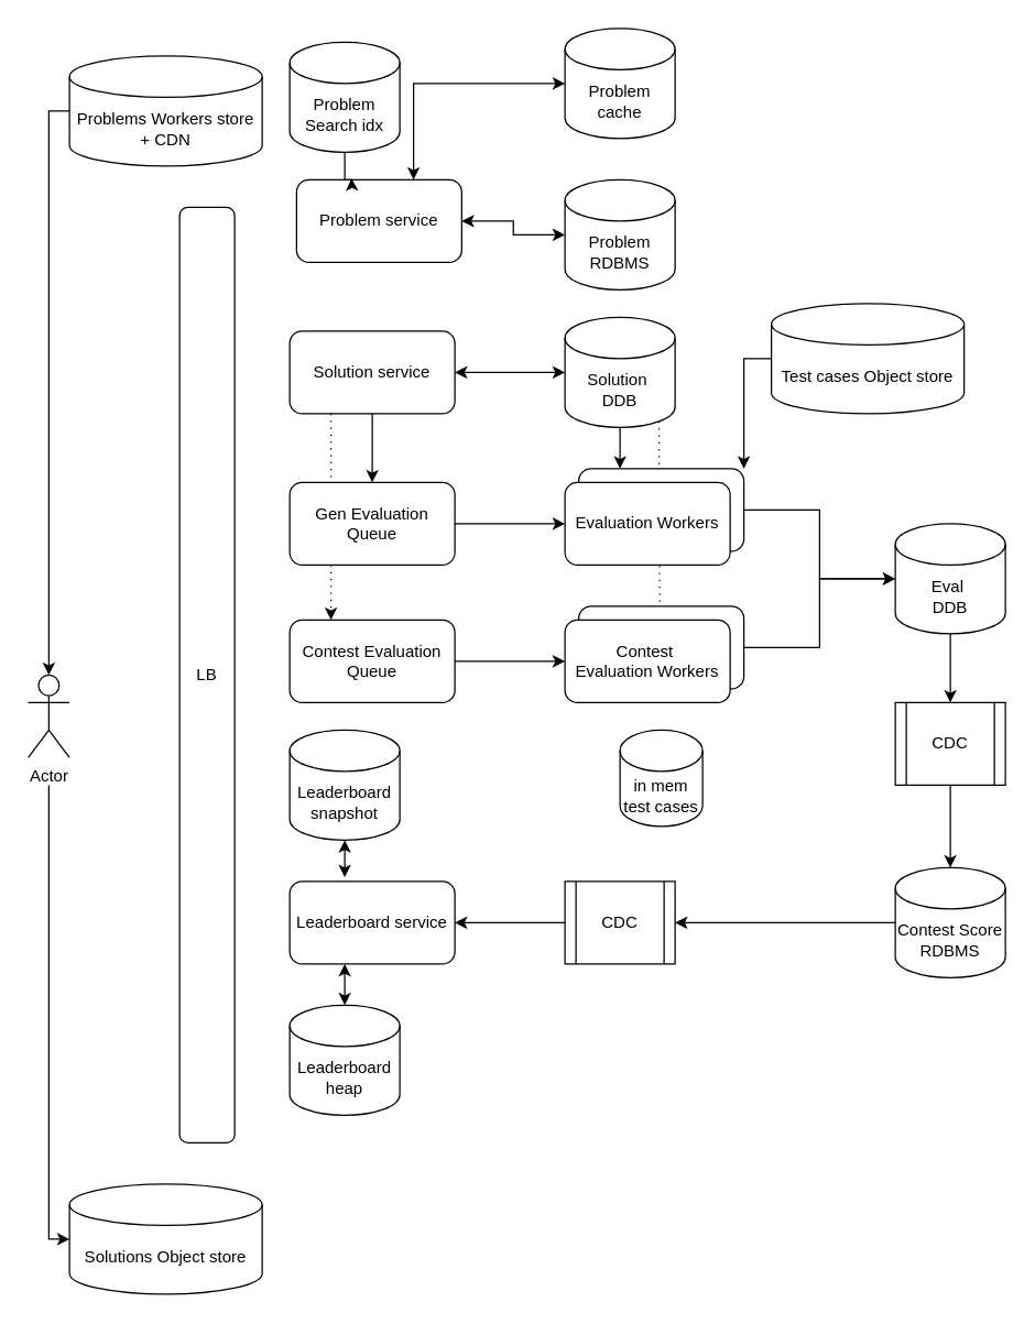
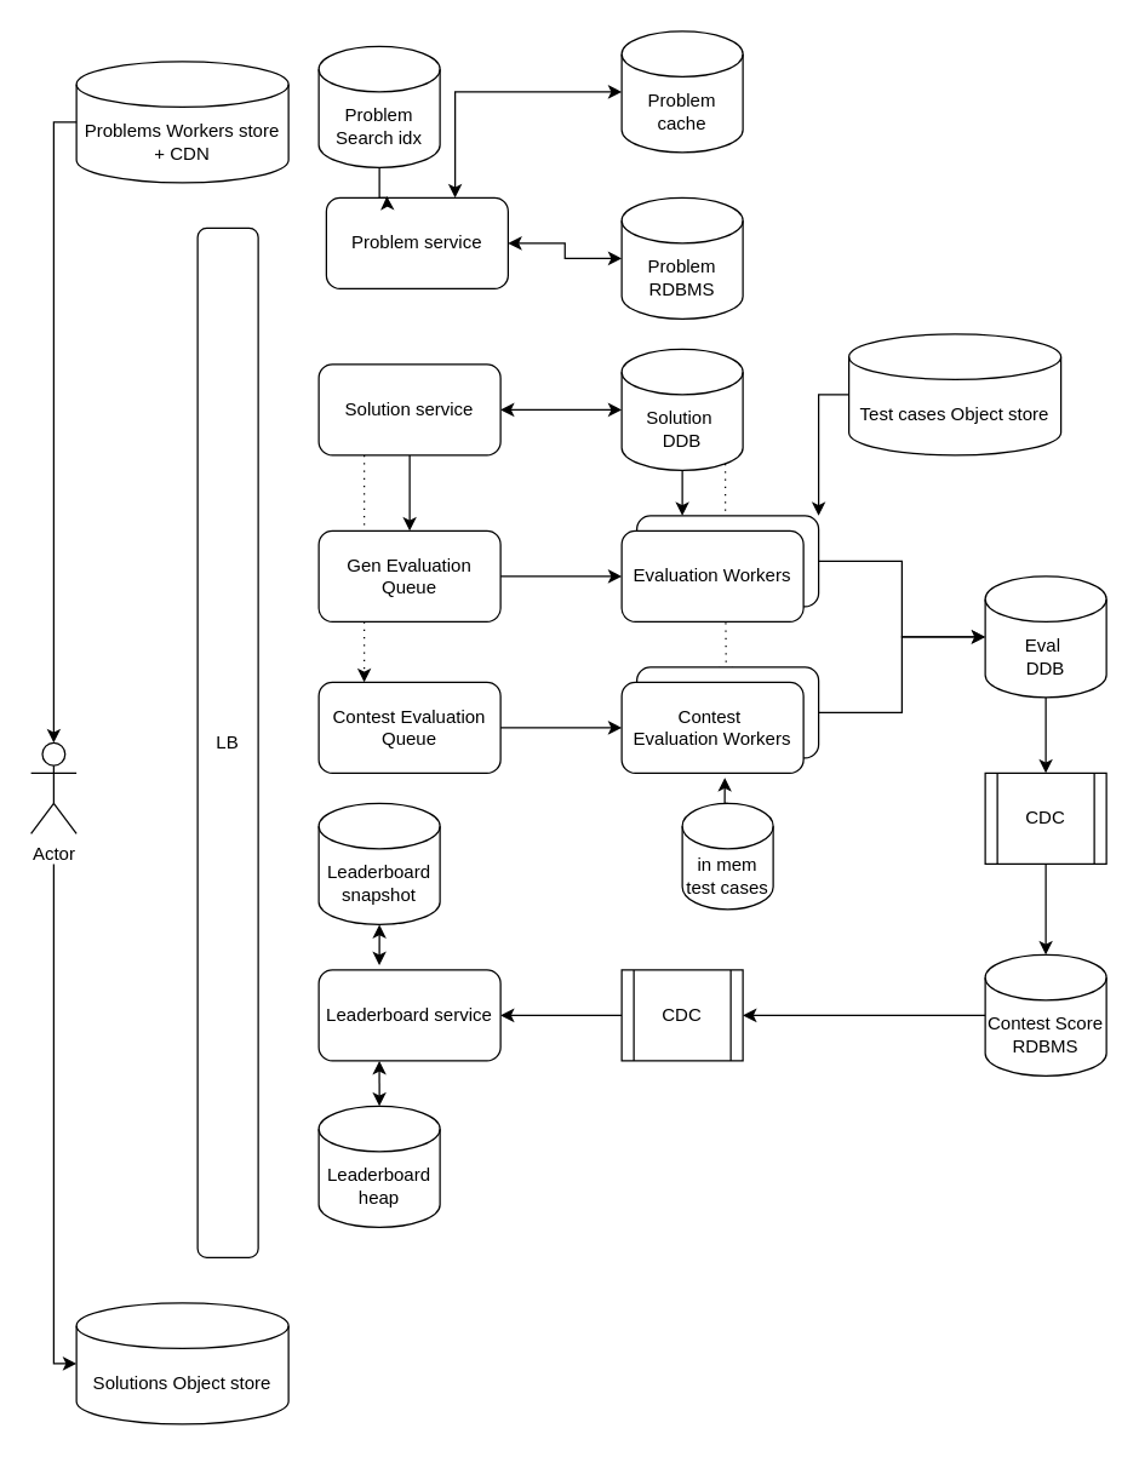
  <mxCell id="0" />
  <mxCell id="1" parent="0" />
  <mxCell id="2" style="edgeStyle=orthogonalEdgeStyle;rounded=0;orthogonalLoop=1;jettySize=auto;html=1;exitX=0.855;exitY=1;exitDx=0;exitDy=-4.35;exitPerimeter=0;entryX=0.575;entryY=-0.017;entryDx=0;entryDy=0;entryPerimeter=0;dashed=1;dashPattern=1 4;" edge="1" parent="1" source="29" target="23"><mxGeometry relative="1" as="geometry" /></mxCell>
  <mxCell id="3" style="edgeStyle=orthogonalEdgeStyle;rounded=0;orthogonalLoop=1;jettySize=auto;html=1;exitX=0.25;exitY=1;exitDx=0;exitDy=0;entryX=0.25;entryY=0;entryDx=0;entryDy=0;dashed=1;dashPattern=1 4;" edge="1" parent="1" source="27" target="22"><mxGeometry relative="1" as="geometry" /></mxCell>
  <mxCell id="4" value="" style="rounded=1;whiteSpace=wrap;html=1;" parent="1" vertex="1"><mxGeometry x="420" y="340" width="120" height="60" as="geometry" /></mxCell>
  <mxCell id="5" value="Actor" style="shape=umlActor;verticalLabelPosition=bottom;verticalAlign=top;html=1;outlineConnect=0;" parent="1" vertex="1"><mxGeometry x="20" y="490" width="30" height="60" as="geometry" /></mxCell>
  <mxCell id="6" value="LB" style="rounded=1;whiteSpace=wrap;html=1;" parent="1" vertex="1"><mxGeometry x="130" y="150" width="40" height="680" as="geometry" /></mxCell>
  <mxCell id="7" value="" style="edgeStyle=orthogonalEdgeStyle;rounded=0;orthogonalLoop=1;jettySize=auto;html=1;startArrow=classic;startFill=1;" parent="1" source="8" target="9" edge="1"><mxGeometry relative="1" as="geometry" /></mxCell>
  <mxCell id="8" value="Problem service" style="rounded=1;whiteSpace=wrap;html=1;" parent="1" vertex="1"><mxGeometry x="215" y="130" width="120" height="60" as="geometry" /></mxCell>
  <mxCell id="9" value="Problem RDBMS" style="shape=cylinder3;whiteSpace=wrap;html=1;boundedLbl=1;backgroundOutline=1;size=15;" parent="1" vertex="1"><mxGeometry x="410" y="130" width="80" height="80" as="geometry" /></mxCell>
  <mxCell id="10" value="Gen Evaluation Queue" style="rounded=1;whiteSpace=wrap;html=1;" parent="1" vertex="1"><mxGeometry x="210" y="350" width="120" height="60" as="geometry" /></mxCell>
  <mxCell id="11" value="Evaluation Workers" style="rounded=1;whiteSpace=wrap;html=1;" parent="1" vertex="1"><mxGeometry x="410" y="350" width="120" height="60" as="geometry" /></mxCell>
  <mxCell id="12" value="CDC" style="shape=process;whiteSpace=wrap;html=1;backgroundOutline=1;" parent="1" vertex="1"><mxGeometry x="650" y="510" width="80" height="60" as="geometry" /></mxCell>
  <mxCell id="13" value="Solutions Object store" style="shape=cylinder3;whiteSpace=wrap;html=1;boundedLbl=1;backgroundOutline=1;size=15;" parent="1" vertex="1"><mxGeometry x="50" y="860" width="140" height="80" as="geometry" /></mxCell>
  <mxCell id="14" style="edgeStyle=orthogonalEdgeStyle;rounded=0;orthogonalLoop=1;jettySize=auto;html=1;entryX=0;entryY=0.5;entryDx=0;entryDy=0;entryPerimeter=0;" parent="1" target="13" edge="1"><mxGeometry relative="1" as="geometry"><Array as="points"><mxPoint x="35" y="900" /></Array><mxPoint x="35" y="570" as="sourcePoint" /></mxGeometry></mxCell>
  <mxCell id="15" value="Problems Workers store + CDN" style="shape=cylinder3;whiteSpace=wrap;html=1;boundedLbl=1;backgroundOutline=1;size=15;" vertex="1" parent="1"><mxGeometry x="50" y="40" width="140" height="80" as="geometry" /></mxCell>
  <mxCell id="16" style="edgeStyle=orthogonalEdgeStyle;rounded=0;orthogonalLoop=1;jettySize=auto;html=1;entryX=0.5;entryY=0;entryDx=0;entryDy=0;entryPerimeter=0;" edge="1" parent="1" source="15" target="5"><mxGeometry relative="1" as="geometry"><Array as="points"><mxPoint x="35" y="80" /></Array></mxGeometry></mxCell>
  <mxCell id="17" value="Problem cache" style="shape=cylinder3;whiteSpace=wrap;html=1;boundedLbl=1;backgroundOutline=1;size=15;" vertex="1" parent="1"><mxGeometry x="410" y="20" width="80" height="80" as="geometry" /></mxCell>
  <mxCell id="18" style="edgeStyle=orthogonalEdgeStyle;rounded=0;orthogonalLoop=1;jettySize=auto;html=1;entryX=0;entryY=0.5;entryDx=0;entryDy=0;entryPerimeter=0;strokeColor=none;startArrow=classic;startFill=1;" edge="1" parent="1" source="8" target="17"><mxGeometry relative="1" as="geometry"><Array as="points"><mxPoint x="260" y="60" /></Array></mxGeometry></mxCell>
  <mxCell id="19" style="edgeStyle=orthogonalEdgeStyle;rounded=0;orthogonalLoop=1;jettySize=auto;html=1;entryX=0;entryY=0.5;entryDx=0;entryDy=0;entryPerimeter=0;startArrow=classic;startFill=1;" edge="1" parent="1" source="8" target="17"><mxGeometry relative="1" as="geometry"><Array as="points"><mxPoint x="300" y="60" /></Array></mxGeometry></mxCell>
  <mxCell id="20" style="edgeStyle=orthogonalEdgeStyle;rounded=0;orthogonalLoop=1;jettySize=auto;html=1;entryX=0;entryY=0.5;entryDx=0;entryDy=0;exitX=1;exitY=0.5;exitDx=0;exitDy=0;" edge="1" parent="1" source="10" target="11"><mxGeometry relative="1" as="geometry"><mxPoint x="280" y="260" as="targetPoint" /><Array as="points"><mxPoint x="360" y="380" /><mxPoint x="360" y="380" /></Array></mxGeometry></mxCell>
  <mxCell id="21" value="" style="rounded=1;whiteSpace=wrap;html=1;" vertex="1" parent="1"><mxGeometry x="420" y="440" width="120" height="60" as="geometry" /></mxCell>
  <mxCell id="22" value="Contest Evaluation Queue" style="rounded=1;whiteSpace=wrap;html=1;" vertex="1" parent="1"><mxGeometry x="210" y="450" width="120" height="60" as="geometry" /></mxCell>
  <mxCell id="23" value="&lt;div&gt;Contest&amp;nbsp;&lt;/div&gt;&lt;div&gt;Evaluation Workers&lt;/div&gt;" style="rounded=1;whiteSpace=wrap;html=1;" vertex="1" parent="1"><mxGeometry x="410" y="450" width="120" height="60" as="geometry" /></mxCell>
  <mxCell id="24" style="edgeStyle=orthogonalEdgeStyle;rounded=0;orthogonalLoop=1;jettySize=auto;html=1;entryX=0;entryY=0.5;entryDx=0;entryDy=0;exitX=1;exitY=0.5;exitDx=0;exitDy=0;" edge="1" parent="1" source="22" target="23"><mxGeometry relative="1" as="geometry"><mxPoint x="290" y="350" as="targetPoint" /><Array as="points"><mxPoint x="350" y="480" /><mxPoint x="350" y="480" /></Array></mxGeometry></mxCell>
  <mxCell id="25" value="" style="edgeStyle=orthogonalEdgeStyle;rounded=0;orthogonalLoop=1;jettySize=auto;html=1;startArrow=classic;startFill=1;" edge="1" parent="1" source="27" target="29"><mxGeometry relative="1" as="geometry" /></mxCell>
  <mxCell id="26" style="edgeStyle=orthogonalEdgeStyle;rounded=0;orthogonalLoop=1;jettySize=auto;html=1;entryX=0.5;entryY=0;entryDx=0;entryDy=0;" edge="1" parent="1" source="27" target="10"><mxGeometry relative="1" as="geometry" /></mxCell>
  <mxCell id="27" value="Solution service" style="rounded=1;whiteSpace=wrap;html=1;" vertex="1" parent="1"><mxGeometry x="210" y="240" width="120" height="60" as="geometry" /></mxCell>
  <mxCell id="28" style="edgeStyle=orthogonalEdgeStyle;rounded=0;orthogonalLoop=1;jettySize=auto;html=1;entryX=0.25;entryY=0;entryDx=0;entryDy=0;" edge="1" parent="1" source="29" target="4"><mxGeometry relative="1" as="geometry" /></mxCell>
  <mxCell id="29" value="&lt;div&gt;Solution&amp;nbsp;&lt;/div&gt;&lt;div&gt;DDB&lt;/div&gt;" style="shape=cylinder3;whiteSpace=wrap;html=1;boundedLbl=1;backgroundOutline=1;size=15;" vertex="1" parent="1"><mxGeometry x="410" y="230" width="80" height="80" as="geometry" /></mxCell>
  <mxCell id="30" value="Problem Search idx" style="shape=cylinder3;whiteSpace=wrap;html=1;boundedLbl=1;backgroundOutline=1;size=15;" vertex="1" parent="1"><mxGeometry x="210" y="30" width="80" height="80" as="geometry" /></mxCell>
  <mxCell id="31" style="edgeStyle=orthogonalEdgeStyle;rounded=0;orthogonalLoop=1;jettySize=auto;html=1;entryX=0.333;entryY=-0.017;entryDx=0;entryDy=0;entryPerimeter=0;" edge="1" parent="1" source="30" target="8"><mxGeometry relative="1" as="geometry" /></mxCell>
  <mxCell id="32" style="edgeStyle=orthogonalEdgeStyle;rounded=0;orthogonalLoop=1;jettySize=auto;html=1;entryX=1;entryY=0.5;entryDx=0;entryDy=0;" edge="1" parent="1" source="33" target="40"><mxGeometry relative="1" as="geometry" /></mxCell>
  <mxCell id="33" value="&lt;div&gt;Contest Score&lt;/div&gt;&lt;div&gt;RDBMS&lt;/div&gt;" style="shape=cylinder3;whiteSpace=wrap;html=1;boundedLbl=1;backgroundOutline=1;size=15;" vertex="1" parent="1"><mxGeometry x="650" y="630" width="80" height="80" as="geometry" /></mxCell>
  <mxCell id="34" style="edgeStyle=orthogonalEdgeStyle;rounded=0;orthogonalLoop=1;jettySize=auto;html=1;exitX=1;exitY=0.5;exitDx=0;exitDy=0;entryX=0;entryY=0.5;entryDx=0;entryDy=0;entryPerimeter=0;" edge="1" parent="1" source="4" target="36"><mxGeometry relative="1" as="geometry" /></mxCell>
  <mxCell id="35" style="edgeStyle=orthogonalEdgeStyle;rounded=0;orthogonalLoop=1;jettySize=auto;html=1;entryX=0.5;entryY=0;entryDx=0;entryDy=0;" edge="1" parent="1" source="36" target="12"><mxGeometry relative="1" as="geometry" /></mxCell>
  <mxCell id="36" value="&lt;div&gt;Eval&amp;nbsp;&lt;/div&gt;&lt;div&gt;DDB&lt;/div&gt;" style="shape=cylinder3;whiteSpace=wrap;html=1;boundedLbl=1;backgroundOutline=1;size=15;" vertex="1" parent="1"><mxGeometry x="650" y="380" width="80" height="80" as="geometry" /></mxCell>
  <mxCell id="37" style="edgeStyle=orthogonalEdgeStyle;rounded=0;orthogonalLoop=1;jettySize=auto;html=1;entryX=0;entryY=0.5;entryDx=0;entryDy=0;entryPerimeter=0;" edge="1" parent="1" source="21" target="36"><mxGeometry relative="1" as="geometry" /></mxCell>
  <mxCell id="38" style="edgeStyle=orthogonalEdgeStyle;rounded=0;orthogonalLoop=1;jettySize=auto;html=1;entryX=0.5;entryY=0;entryDx=0;entryDy=0;entryPerimeter=0;" edge="1" parent="1" source="12" target="33"><mxGeometry relative="1" as="geometry" /></mxCell>
  <mxCell id="39" style="edgeStyle=orthogonalEdgeStyle;rounded=0;orthogonalLoop=1;jettySize=auto;html=1;exitX=0;exitY=0.5;exitDx=0;exitDy=0;entryX=1;entryY=0.5;entryDx=0;entryDy=0;" edge="1" parent="1" source="40" target="41"><mxGeometry relative="1" as="geometry" /></mxCell>
  <mxCell id="40" value="CDC" style="shape=process;whiteSpace=wrap;html=1;backgroundOutline=1;" vertex="1" parent="1"><mxGeometry x="410" y="640" width="80" height="60" as="geometry" /></mxCell>
  <mxCell id="41" value="Leaderboard service" style="rounded=1;whiteSpace=wrap;html=1;" vertex="1" parent="1"><mxGeometry x="210" y="640" width="120" height="60" as="geometry" /></mxCell>
  <mxCell id="42" value="&lt;div&gt;Leaderboard&lt;/div&gt;&lt;div&gt;snapshot&lt;/div&gt;" style="shape=cylinder3;whiteSpace=wrap;html=1;boundedLbl=1;backgroundOutline=1;size=15;" vertex="1" parent="1"><mxGeometry x="210" y="530" width="80" height="80" as="geometry" /></mxCell>
  <mxCell id="43" value="&lt;div&gt;Leaderboard&lt;/div&gt;&lt;div&gt;heap&lt;/div&gt;" style="shape=cylinder3;whiteSpace=wrap;html=1;boundedLbl=1;backgroundOutline=1;size=15;" vertex="1" parent="1"><mxGeometry x="210" y="730" width="80" height="80" as="geometry" /></mxCell>
  <mxCell id="44" style="edgeStyle=orthogonalEdgeStyle;rounded=0;orthogonalLoop=1;jettySize=auto;html=1;entryX=0.333;entryY=-0.05;entryDx=0;entryDy=0;entryPerimeter=0;startArrow=classic;startFill=1;" edge="1" parent="1" source="42" target="41"><mxGeometry relative="1" as="geometry" /></mxCell>
  <mxCell id="45" style="edgeStyle=orthogonalEdgeStyle;rounded=0;orthogonalLoop=1;jettySize=auto;html=1;exitX=0.5;exitY=0;exitDx=0;exitDy=0;exitPerimeter=0;entryX=0.333;entryY=1;entryDx=0;entryDy=0;entryPerimeter=0;startArrow=classic;startFill=1;" edge="1" parent="1" source="43" target="41"><mxGeometry relative="1" as="geometry" /></mxCell>
  <mxCell id="46" style="edgeStyle=orthogonalEdgeStyle;rounded=0;orthogonalLoop=1;jettySize=auto;html=1;entryX=1;entryY=0;entryDx=0;entryDy=0;" edge="1" parent="1" source="47" target="4"><mxGeometry relative="1" as="geometry" /></mxCell>
  <mxCell id="47" value="Test cases Object store" style="shape=cylinder3;whiteSpace=wrap;html=1;boundedLbl=1;backgroundOutline=1;size=15;" vertex="1" parent="1"><mxGeometry x="560" y="220" width="140" height="80" as="geometry" /></mxCell>
  <mxCell id="48" value="&lt;div&gt;in mem&lt;/div&gt;&lt;div&gt;test cases&lt;/div&gt;" style="shape=cylinder3;whiteSpace=wrap;html=1;boundedLbl=1;backgroundOutline=1;size=15;" vertex="1" parent="1"><mxGeometry x="450" y="530" width="60" height="70" as="geometry" /></mxCell>
+ <mxCell id="49" style="edgeStyle=orthogonalEdgeStyle;rounded=0;orthogonalLoop=1;jettySize=auto;html=1;exitX=0.5;exitY=0;exitDx=0;exitDy=0;exitPerimeter=0;entryX=0.567;entryY=1.05;entryDx=0;entryDy=0;entryPerimeter=0;" edge="1" parent="1" source="48" target="23"><mxGeometry relative="1" as="geometry" /></mxCell>
